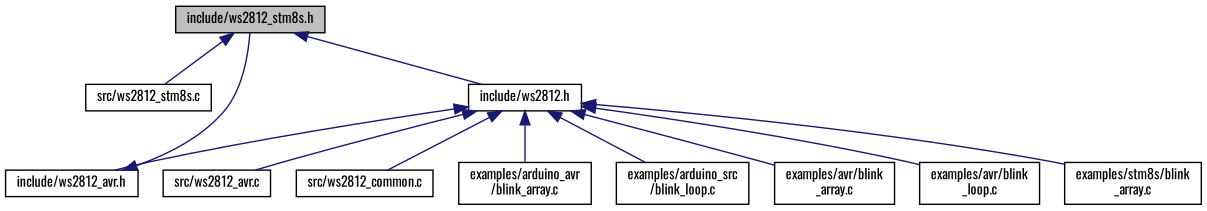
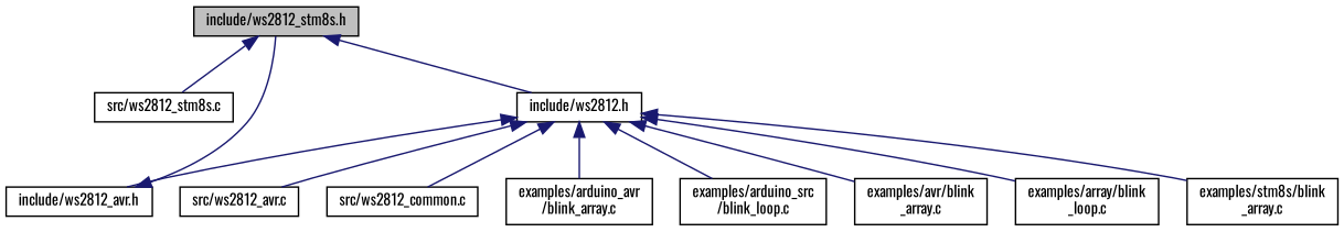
  digraph {
    fontname=Oswald
    node [color=black fillcolor=white fontname=Oswald fontsize=10 shape=record style=filled]
    edge [color=midnightblue dir=back fontname=Oswald fontsize=10 labelfontname=Helvetica labelfontsize=10 style=solid]
    n1 [fillcolor=grey75 fontcolor=black height=0.2 label="include/ws2812_stm8s.h" width=0.4]
    n2 [height=0.2 label="src/ws2812_stm8s.c" width=0.4]
    n3 [height=0.2 label="include/ws2812.h" width=0.4]
    n4 [height=0.2 label="src/ws2812_avr.c" width=0.4]
    n5 [height=0.2 label="src/ws2812_common.c" width=0.4]
    n6 [height=0.2 label="include/ws2812_avr.h" width=0.4]
    n7 [height=0.2 label="examples/arduino_avr\l/blink_array.c" width=0.4]
    n8 [height=0.2 label="examples/arduino_src\l/blink_loop.c" width=0.4]
    n9 [height=0.2 label="examples/avr/blink\l_array.c" width=0.4]
-   n10 [height=0.2 label="examples/avr/blink\l_loop.c" width=0.4]
+   n10 [height=0.2 label="examples/array/blink\l_loop.c" width=0.4]
    n11 [height=0.2 label="examples/stm8s/blink\l_array.c" width=0.4]
    n1 -> n2
    n1 -> n3
    n3 -> n4
    n3 -> n5
    n3 -> n6
    n3 -> n7
    n3 -> n8
    n3 -> n9
    n3 -> n10
    n3 -> n11
    n6 -> n1
  }
